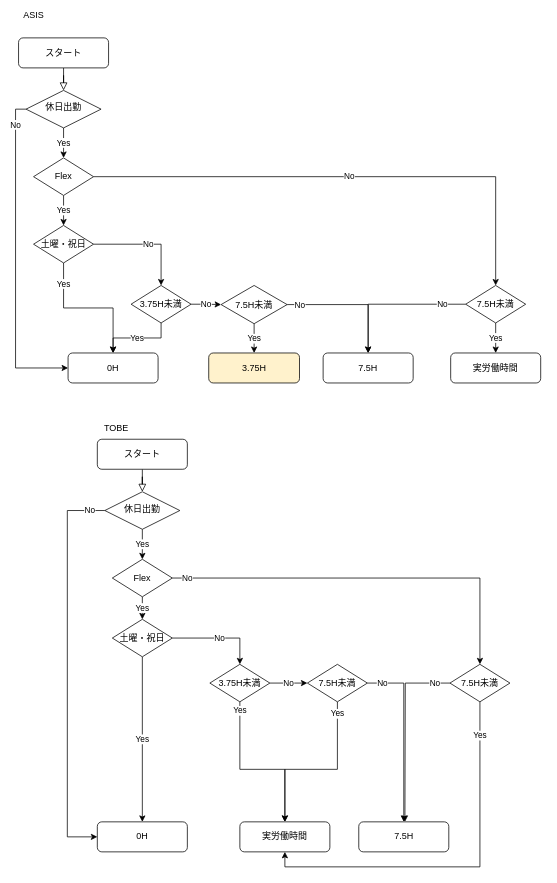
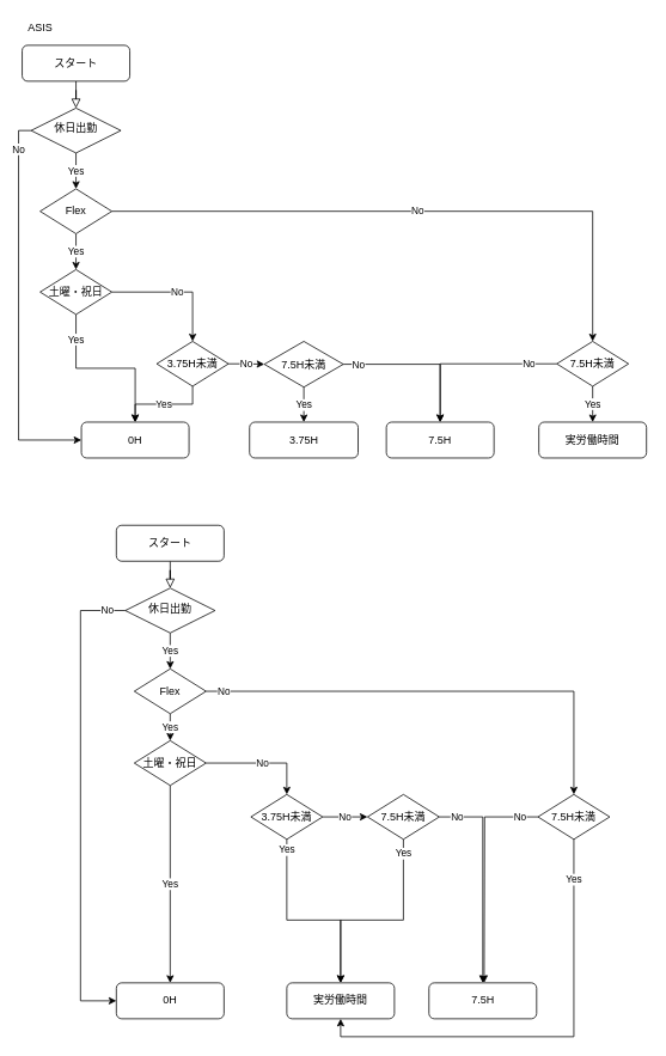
  <mxCell id="0" />
  <mxCell id="1" parent="0" />
  <mxCell id="2" value="" style="rounded=0;html=1;jettySize=auto;orthogonalLoop=1;fontSize=11;endArrow=block;endFill=0;endSize=8;strokeWidth=1;shadow=0;labelBackgroundColor=none;edgeStyle=orthogonalEdgeStyle;" parent="1" source="3" target="6" edge="1"><mxGeometry relative="1" as="geometry" /></mxCell>
  <mxCell id="3" value="スタート" style="rounded=1;whiteSpace=wrap;html=1;fontSize=12;glass=0;strokeWidth=1;shadow=0;" parent="1" vertex="1"><mxGeometry x="24" y="50" width="120" height="40" as="geometry" /></mxCell>
  <mxCell id="4" value="Yes" style="edgeStyle=orthogonalEdgeStyle;rounded=0;orthogonalLoop=1;jettySize=auto;html=1;entryX=0.5;entryY=0;entryDx=0;entryDy=0;exitX=0.5;exitY=1;exitDx=0;exitDy=0;" edge="1" parent="1" source="6" target="10"><mxGeometry relative="1" as="geometry"><mxPoint x="-6" y="260" as="sourcePoint" /></mxGeometry></mxCell>
  <mxCell id="5" value="No" style="edgeStyle=orthogonalEdgeStyle;rounded=0;jumpStyle=arc;jumpSize=15;orthogonalLoop=1;jettySize=auto;html=1;entryX=0;entryY=0.5;entryDx=0;entryDy=0;" edge="1" parent="1" source="6" target="23"><mxGeometry x="-0.838" relative="1" as="geometry"><Array as="points"><mxPoint x="20" y="145" /><mxPoint x="20" y="490" /></Array><mxPoint as="offset" /></mxGeometry></mxCell>
  <mxCell id="6" value="休日出勤" style="rhombus;whiteSpace=wrap;html=1;shadow=0;fontFamily=Helvetica;fontSize=12;align=center;strokeWidth=1;spacing=6;spacingTop=-4;" parent="1" vertex="1"><mxGeometry x="34" y="120" width="100" height="50" as="geometry" /></mxCell>
  <mxCell id="7" value="実労働時間" style="rounded=1;whiteSpace=wrap;html=1;fontSize=12;glass=0;strokeWidth=1;shadow=0;" parent="1" vertex="1"><mxGeometry x="600" y="470" width="120" height="40" as="geometry" /></mxCell>
  <mxCell id="8" value="No" style="edgeStyle=orthogonalEdgeStyle;rounded=0;orthogonalLoop=1;jettySize=auto;html=1;exitX=1;exitY=0.5;exitDx=0;exitDy=0;entryX=0.5;entryY=0;entryDx=0;entryDy=0;" edge="1" parent="1" source="10" target="12"><mxGeometry relative="1" as="geometry" /></mxCell>
  <mxCell id="9" value="Yes" style="edgeStyle=orthogonalEdgeStyle;rounded=0;orthogonalLoop=1;jettySize=auto;html=1;exitX=0.5;exitY=1;exitDx=0;exitDy=0;entryX=0.5;entryY=0;entryDx=0;entryDy=0;" edge="1" parent="1" source="10" target="16"><mxGeometry relative="1" as="geometry" /></mxCell>
  <mxCell id="10" value="Flex" style="rhombus;whiteSpace=wrap;html=1;" vertex="1" parent="1"><mxGeometry x="44" y="210" width="80" height="50" as="geometry" /></mxCell>
  <mxCell id="11" value="Yes" style="edgeStyle=orthogonalEdgeStyle;rounded=0;orthogonalLoop=1;jettySize=auto;html=1;exitX=0.5;exitY=1;exitDx=0;exitDy=0;entryX=0.5;entryY=0;entryDx=0;entryDy=0;jumpSize=6;" edge="1" parent="1" source="12" target="7"><mxGeometry relative="1" as="geometry"><Array as="points"><mxPoint x="660" y="450" /><mxPoint x="660" y="450" /></Array><mxPoint as="offset" /></mxGeometry></mxCell>
  <mxCell id="12" value="7.5H未満" style="rhombus;whiteSpace=wrap;html=1;" vertex="1" parent="1"><mxGeometry x="620" y="380" width="80" height="50" as="geometry" /></mxCell>
  <mxCell id="13" value="7.5H" style="rounded=1;whiteSpace=wrap;html=1;fontSize=12;glass=0;strokeWidth=1;shadow=0;" vertex="1" parent="1"><mxGeometry x="430" y="470" width="120" height="40" as="geometry" /></mxCell>
  <mxCell id="14" value="No" style="edgeStyle=orthogonalEdgeStyle;rounded=0;orthogonalLoop=1;jettySize=auto;html=1;" edge="1" parent="1" source="16" target="19"><mxGeometry relative="1" as="geometry" /></mxCell>
  <mxCell id="15" value="Yes" style="edgeStyle=orthogonalEdgeStyle;rounded=0;orthogonalLoop=1;jettySize=auto;html=1;exitX=0.5;exitY=1;exitDx=0;exitDy=0;entryX=0.5;entryY=0;entryDx=0;entryDy=0;" edge="1" parent="1" source="16" target="23"><mxGeometry x="-0.694" relative="1" as="geometry"><Array as="points"><mxPoint x="84" y="410" /><mxPoint x="150" y="410" /></Array><mxPoint as="offset" /></mxGeometry></mxCell>
  <mxCell id="16" value="土曜・祝日" style="rhombus;whiteSpace=wrap;html=1;" vertex="1" parent="1"><mxGeometry x="44" y="300" width="80" height="50" as="geometry" /></mxCell>
  <mxCell id="17" value="Yes" style="edgeStyle=orthogonalEdgeStyle;rounded=0;orthogonalLoop=1;jettySize=auto;html=1;entryX=0.5;entryY=0;entryDx=0;entryDy=0;" edge="1" parent="1" source="19" target="23"><mxGeometry relative="1" as="geometry"><mxPoint x="274" y="560" as="targetPoint" /></mxGeometry></mxCell>
  <mxCell id="18" value="No" style="edgeStyle=orthogonalEdgeStyle;rounded=0;orthogonalLoop=1;jettySize=auto;html=1;" edge="1" parent="1" source="19" target="22"><mxGeometry relative="1" as="geometry" /></mxCell>
  <mxCell id="19" value="3.75H未満" style="rhombus;whiteSpace=wrap;html=1;" vertex="1" parent="1"><mxGeometry x="174" y="380" width="80" height="50" as="geometry" /></mxCell>
  <mxCell id="20" value="No" style="edgeStyle=orthogonalEdgeStyle;rounded=0;orthogonalLoop=1;jettySize=auto;html=1;entryX=0.5;entryY=0;entryDx=0;entryDy=0;exitX=1;exitY=0.5;exitDx=0;exitDy=0;" edge="1" parent="1" source="22" target="13"><mxGeometry x="-0.805" relative="1" as="geometry"><mxPoint x="444" y="315" as="targetPoint" /><Array as="points"><mxPoint x="490" y="406" /></Array><mxPoint as="offset" /></mxGeometry></mxCell>
  <mxCell id="21" value="Yes" style="edgeStyle=orthogonalEdgeStyle;rounded=0;orthogonalLoop=1;jettySize=auto;html=1;exitX=0.5;exitY=1;exitDx=0;exitDy=0;entryX=0.5;entryY=0;entryDx=0;entryDy=0;" edge="1" parent="1" source="22" target="24"><mxGeometry relative="1" as="geometry" /></mxCell>
  <mxCell id="22" value="7.5H未満" style="rhombus;whiteSpace=wrap;html=1;" vertex="1" parent="1"><mxGeometry x="294" y="380" width="88" height="51" as="geometry" /></mxCell>
  <mxCell id="23" value="0H" style="rounded=1;whiteSpace=wrap;html=1;fontSize=12;glass=0;strokeWidth=1;shadow=0;" vertex="1" parent="1"><mxGeometry x="90" y="470" width="120" height="40" as="geometry" /></mxCell>
- <mxCell id="24" value="3.75H" style="rounded=1;whiteSpace=wrap;html=1;fontSize=12;glass=0;strokeWidth=1;shadow=0;fillColor=#fff2cc;" vertex="1" parent="1"><mxGeometry x="277.5" y="470" width="121" height="40" as="geometry" /></mxCell>
- <mxCell id="25" value="ASIS" style="text;html=1;align=center;verticalAlign=middle;resizable=0;points=[];autosize=1;" vertex="1" parent="1"><mxGeometry x="24" y="10" width="40" height="20" as="geometry" /></mxCell>
- <mxCell id="26" value="TOBE" style="text;html=1;align=center;verticalAlign=middle;resizable=0;points=[];autosize=1;" vertex="1" parent="1"><mxGeometry x="129" y="560" width="50" height="20" as="geometry" /></mxCell>
+ <mxCell id="24" value="3.75H" style="rounded=1;whiteSpace=wrap;html=1;fontSize=12;glass=0;strokeWidth=1;shadow=0;" vertex="1" parent="1"><mxGeometry x="277.5" y="470" width="121" height="40" as="geometry" /></mxCell>
+ <mxCell id="25" value="ASIS" style="text;html=1;align=center;verticalAlign=middle;resizable=0;points=[];autosize=1;" vertex="1" parent="1"><mxGeometry x="24" y="20" width="40" height="20" as="geometry" /></mxCell>
  <mxCell id="27" value="No" style="edgeStyle=orthogonalEdgeStyle;rounded=0;orthogonalLoop=1;jettySize=auto;html=1;entryX=0.5;entryY=0;entryDx=0;entryDy=0;jumpStyle=arc;jumpSize=15;exitX=0;exitY=0.5;exitDx=0;exitDy=0;" edge="1" parent="1" source="12" target="13"><mxGeometry x="-0.68" relative="1" as="geometry"><mxPoint x="560" y="410" as="sourcePoint" /><mxPoint x="354" y="220" as="targetPoint" /><Array as="points"><mxPoint x="490" y="405" /></Array><mxPoint as="offset" /></mxGeometry></mxCell>
  <mxCell id="28" value="" style="rounded=0;html=1;jettySize=auto;orthogonalLoop=1;fontSize=11;endArrow=block;endFill=0;endSize=8;strokeWidth=1;shadow=0;labelBackgroundColor=none;edgeStyle=orthogonalEdgeStyle;" edge="1" parent="1" source="29" target="32"><mxGeometry relative="1" as="geometry" /></mxCell>
  <mxCell id="29" value="スタート" style="rounded=1;whiteSpace=wrap;html=1;fontSize=12;glass=0;strokeWidth=1;shadow=0;" vertex="1" parent="1"><mxGeometry x="129" y="585" width="120" height="40" as="geometry" /></mxCell>
  <mxCell id="30" value="Yes" style="edgeStyle=orthogonalEdgeStyle;rounded=0;orthogonalLoop=1;jettySize=auto;html=1;entryX=0.5;entryY=0;entryDx=0;entryDy=0;exitX=0.5;exitY=1;exitDx=0;exitDy=0;" edge="1" parent="1" source="32" target="36"><mxGeometry relative="1" as="geometry"><mxPoint x="99" y="795" as="sourcePoint" /></mxGeometry></mxCell>
  <mxCell id="31" value="No" style="edgeStyle=orthogonalEdgeStyle;rounded=0;orthogonalLoop=1;jettySize=auto;html=1;exitX=0;exitY=0.5;exitDx=0;exitDy=0;entryX=0;entryY=0.5;entryDx=0;entryDy=0;" edge="1" parent="1" source="32" target="50"><mxGeometry x="-0.924" relative="1" as="geometry"><Array as="points"><mxPoint x="89" y="680" /><mxPoint x="89" y="1115" /></Array><mxPoint as="offset" /></mxGeometry></mxCell>
  <mxCell id="32" value="休日出勤" style="rhombus;whiteSpace=wrap;html=1;shadow=0;fontFamily=Helvetica;fontSize=12;align=center;strokeWidth=1;spacing=6;spacingTop=-4;" vertex="1" parent="1"><mxGeometry x="139" y="655" width="100" height="50" as="geometry" /></mxCell>
  <mxCell id="33" value="実労働時間" style="rounded=1;whiteSpace=wrap;html=1;fontSize=12;glass=0;strokeWidth=1;shadow=0;" vertex="1" parent="1"><mxGeometry x="319" y="1095" width="120" height="40" as="geometry" /></mxCell>
  <mxCell id="34" value="No" style="edgeStyle=orthogonalEdgeStyle;rounded=0;orthogonalLoop=1;jettySize=auto;html=1;exitX=1;exitY=0.5;exitDx=0;exitDy=0;entryX=0.5;entryY=0;entryDx=0;entryDy=0;" edge="1" parent="1" source="36" target="39"><mxGeometry x="-0.924" relative="1" as="geometry"><Array as="points"><mxPoint x="639" y="770" /></Array><mxPoint as="offset" /></mxGeometry></mxCell>
  <mxCell id="35" value="Yes" style="edgeStyle=orthogonalEdgeStyle;rounded=0;orthogonalLoop=1;jettySize=auto;html=1;exitX=0.5;exitY=1;exitDx=0;exitDy=0;entryX=0.5;entryY=0;entryDx=0;entryDy=0;" edge="1" parent="1" source="36" target="43"><mxGeometry relative="1" as="geometry" /></mxCell>
  <mxCell id="36" value="Flex" style="rhombus;whiteSpace=wrap;html=1;" vertex="1" parent="1"><mxGeometry x="149" y="745" width="80" height="50" as="geometry" /></mxCell>
  <mxCell id="37" value="Yes" style="edgeStyle=orthogonalEdgeStyle;rounded=0;orthogonalLoop=1;jettySize=auto;html=1;exitX=0.5;exitY=1;exitDx=0;exitDy=0;entryX=0.5;entryY=1;entryDx=0;entryDy=0;jumpSize=6;" edge="1" parent="1" source="39" target="33"><mxGeometry x="-0.821" relative="1" as="geometry"><Array as="points"><mxPoint x="639" y="1155" /><mxPoint x="379" y="1155" /></Array><mxPoint as="offset" /></mxGeometry></mxCell>
  <mxCell id="38" value="No" style="edgeStyle=orthogonalEdgeStyle;rounded=0;jumpStyle=arc;jumpSize=15;orthogonalLoop=1;jettySize=auto;html=1;exitX=0;exitY=0.5;exitDx=0;exitDy=0;" edge="1" parent="1" source="39"><mxGeometry x="-0.837" relative="1" as="geometry"><mxPoint x="539" y="1095" as="targetPoint" /><mxPoint as="offset" /></mxGeometry></mxCell>
  <mxCell id="39" value="7.5H未満" style="rhombus;whiteSpace=wrap;html=1;" vertex="1" parent="1"><mxGeometry x="599" y="885" width="80" height="50" as="geometry" /></mxCell>
  <mxCell id="40" value="7.5H" style="rounded=1;whiteSpace=wrap;html=1;fontSize=12;glass=0;strokeWidth=1;shadow=0;" vertex="1" parent="1"><mxGeometry x="477.5" y="1095" width="120" height="40" as="geometry" /></mxCell>
  <mxCell id="41" value="No" style="edgeStyle=orthogonalEdgeStyle;rounded=0;orthogonalLoop=1;jettySize=auto;html=1;" edge="1" parent="1" source="43" target="46"><mxGeometry relative="1" as="geometry" /></mxCell>
  <mxCell id="42" value="Yes" style="edgeStyle=orthogonalEdgeStyle;rounded=0;orthogonalLoop=1;jettySize=auto;html=1;exitX=0.5;exitY=1;exitDx=0;exitDy=0;entryX=0.5;entryY=0;entryDx=0;entryDy=0;" edge="1" parent="1" source="43" target="50"><mxGeometry relative="1" as="geometry" /></mxCell>
  <mxCell id="43" value="土曜・祝日" style="rhombus;whiteSpace=wrap;html=1;" vertex="1" parent="1"><mxGeometry x="149" y="825" width="80" height="50" as="geometry" /></mxCell>
  <mxCell id="44" value="Yes" style="edgeStyle=orthogonalEdgeStyle;rounded=0;orthogonalLoop=1;jettySize=auto;html=1;entryX=0.5;entryY=0;entryDx=0;entryDy=0;" edge="1" parent="1" source="46" target="33"><mxGeometry x="-0.891" relative="1" as="geometry"><mxPoint x="379" y="1095" as="targetPoint" /><Array as="points"><mxPoint x="319" y="1025" /><mxPoint x="379" y="1025" /></Array><mxPoint as="offset" /></mxGeometry></mxCell>
  <mxCell id="45" value="No" style="edgeStyle=orthogonalEdgeStyle;rounded=0;orthogonalLoop=1;jettySize=auto;html=1;" edge="1" parent="1" source="46" target="49"><mxGeometry relative="1" as="geometry" /></mxCell>
  <mxCell id="46" value="3.75H未満" style="rhombus;whiteSpace=wrap;html=1;" vertex="1" parent="1"><mxGeometry x="279" y="885" width="80" height="50" as="geometry" /></mxCell>
  <mxCell id="47" value="Yes" style="edgeStyle=orthogonalEdgeStyle;rounded=0;orthogonalLoop=1;jettySize=auto;html=1;exitX=0.5;exitY=1;exitDx=0;exitDy=0;entryX=0.5;entryY=0;entryDx=0;entryDy=0;" edge="1" parent="1" source="49" target="33"><mxGeometry x="-0.857" relative="1" as="geometry"><mxPoint x="449" y="935" as="targetPoint" /><Array as="points"><mxPoint x="449" y="1025" /><mxPoint x="379" y="1025" /></Array><mxPoint as="offset" /></mxGeometry></mxCell>
  <mxCell id="48" value="No" style="edgeStyle=orthogonalEdgeStyle;rounded=0;jumpStyle=arc;jumpSize=15;orthogonalLoop=1;jettySize=auto;html=1;exitX=1;exitY=0.5;exitDx=0;exitDy=0;entryX=0.5;entryY=0;entryDx=0;entryDy=0;" edge="1" parent="1" source="49" target="40"><mxGeometry x="-0.829" relative="1" as="geometry"><mxPoint as="offset" /></mxGeometry></mxCell>
  <mxCell id="49" value="7.5H未満" style="rhombus;whiteSpace=wrap;html=1;" vertex="1" parent="1"><mxGeometry x="409" y="885" width="80" height="50" as="geometry" /></mxCell>
  <mxCell id="50" value="0H" style="rounded=1;whiteSpace=wrap;html=1;fontSize=12;glass=0;strokeWidth=1;shadow=0;" vertex="1" parent="1"><mxGeometry x="129" y="1095" width="120" height="40" as="geometry" /></mxCell>
